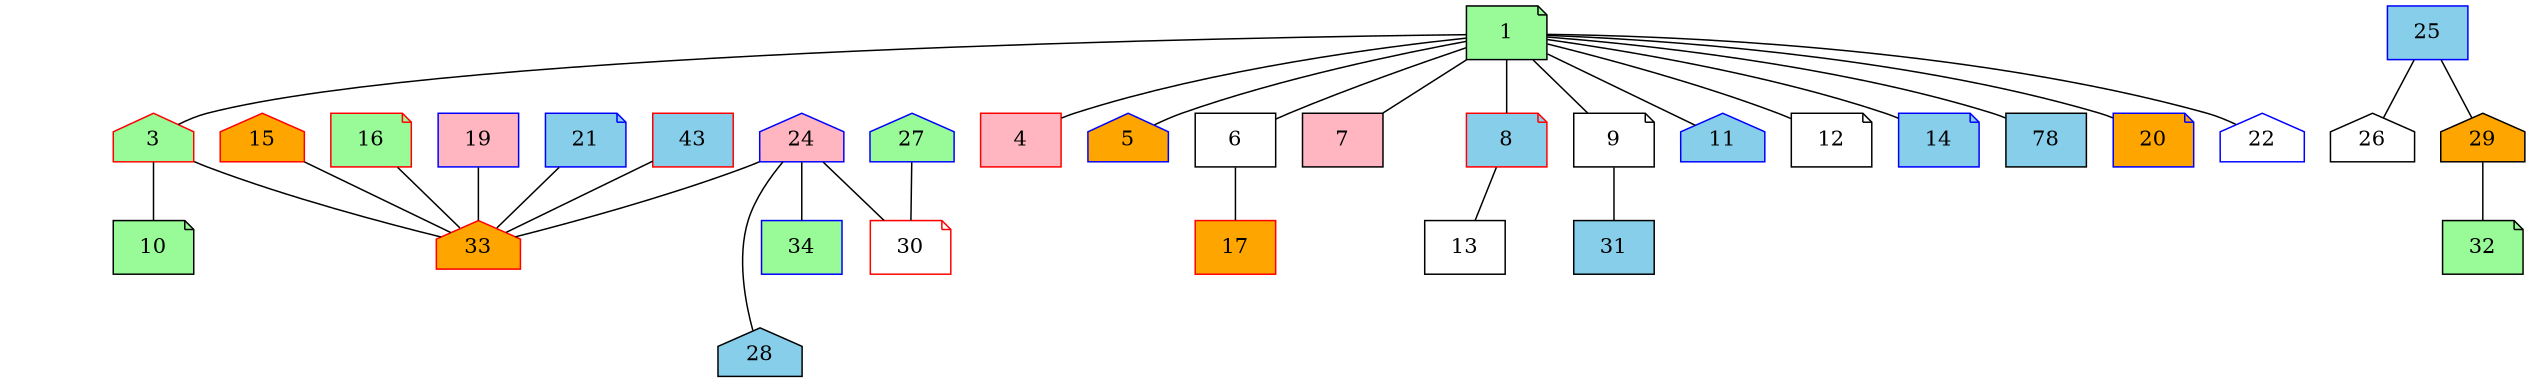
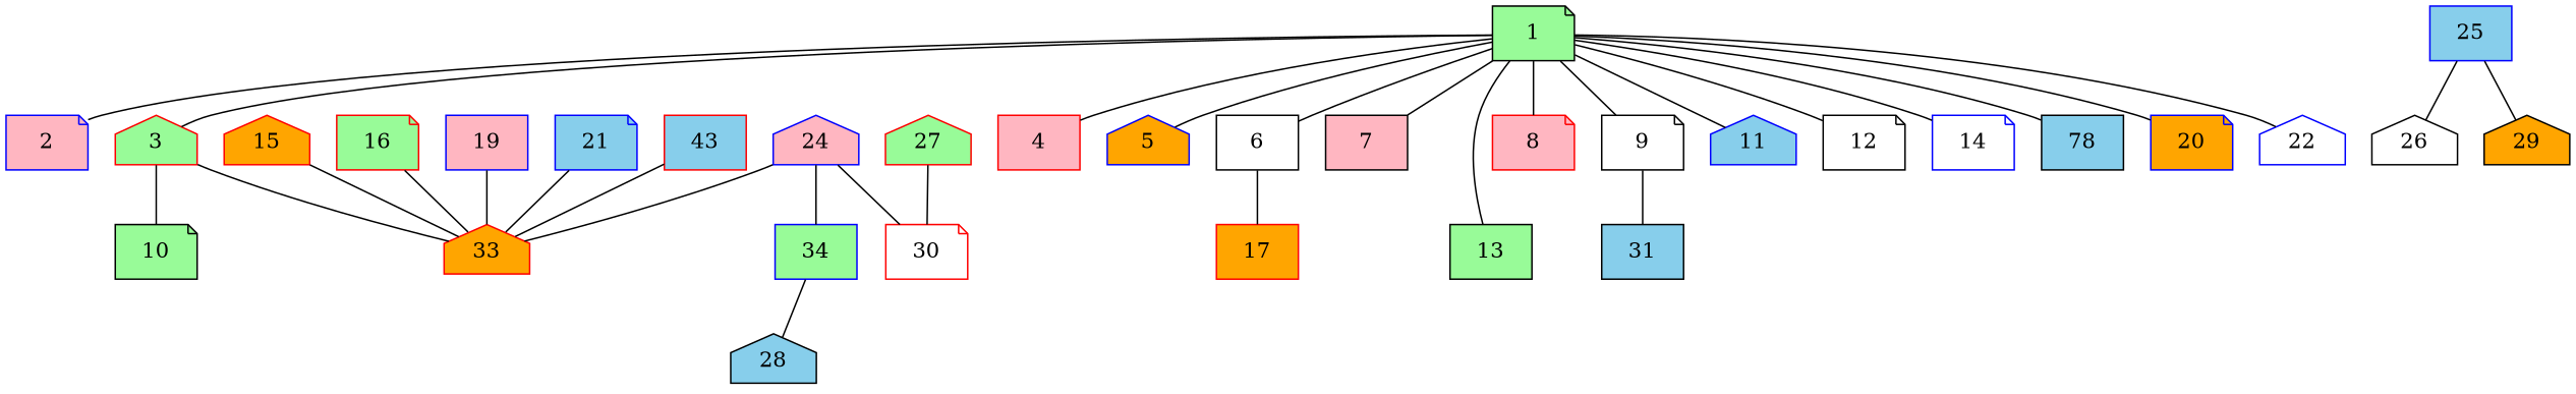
  graph {
    node [color=black fillcolor=skyblue shape=note style=filled]
    edge [w=1]
+   2 [color=blue fillcolor=lightpink]
    1 [fillcolor=palegreen]
    3 [color=red fillcolor=palegreen shape=house]
    4 [color=red fillcolor=lightpink shape=box]
    5 [color=blue fillcolor=orange shape=house]
    6 [fillcolor=white shape=box]
    7 [fillcolor=lightpink shape=box]
-   8 [color=red]
+   8 [color=red fillcolor=lightpink]
    9 [fillcolor=white]
    11 [color=blue shape=house]
    12 [fillcolor=white]
-   13 [fillcolor=white shape=box]
-   14 [color=blue]
+   13 [fillcolor=palegreen shape=box]
+   14 [color=blue fillcolor=white]
    n14 [label=78 shape=box]
    20 [color=blue fillcolor=orange]
    22 [color=blue fillcolor=white shape=house]
    10 [fillcolor=palegreen]
    33 [color=red fillcolor=orange shape=house]
    17 [color=red fillcolor=orange shape=box]
    31 [shape=box]
    15 [color=red fillcolor=orange shape=house]
    16 [color=red fillcolor=palegreen]
    19 [color=blue fillcolor=lightpink shape=box]
    21 [color=blue]
    n25 [color=red label=43 shape=box]
    24 [color=blue fillcolor=lightpink shape=house]
    28 [shape=house]
    30 [color=red fillcolor=white]
    34 [color=blue fillcolor=palegreen shape=box]
    25 [color=blue shape=box]
    26 [fillcolor=white shape=house]
    29 [fillcolor=orange shape=house]
-   27 [color=blue fillcolor=palegreen shape=house]
-   32 [fillcolor=palegreen]
+   27 [color=red fillcolor=palegreen shape=house]
+   1 -- 2
    1 -- 3
    1 -- 4
    1 -- 5
    1 -- 6
    1 -- 7
    1 -- 8
    1 -- 9
    1 -- 11
    1 -- 12
-   8 -- 13
+   1 -- 13
    1 -- 14
    1 -- n14
    1 -- 20
    1 -- 22
    3 -- 10
    3 -- 33
    6 -- 17
    9 -- 31
    15 -- 33
    16 -- 33
    19 -- 33
    21 -- 33
    n25 -- 33
    24 -- 33
-   24 -- 28
+   34 -- 28
    24 -- 30
    24 -- 34
    25 -- 26
    25 -- 29
-   29 -- 32
    27 -- 30
  }
